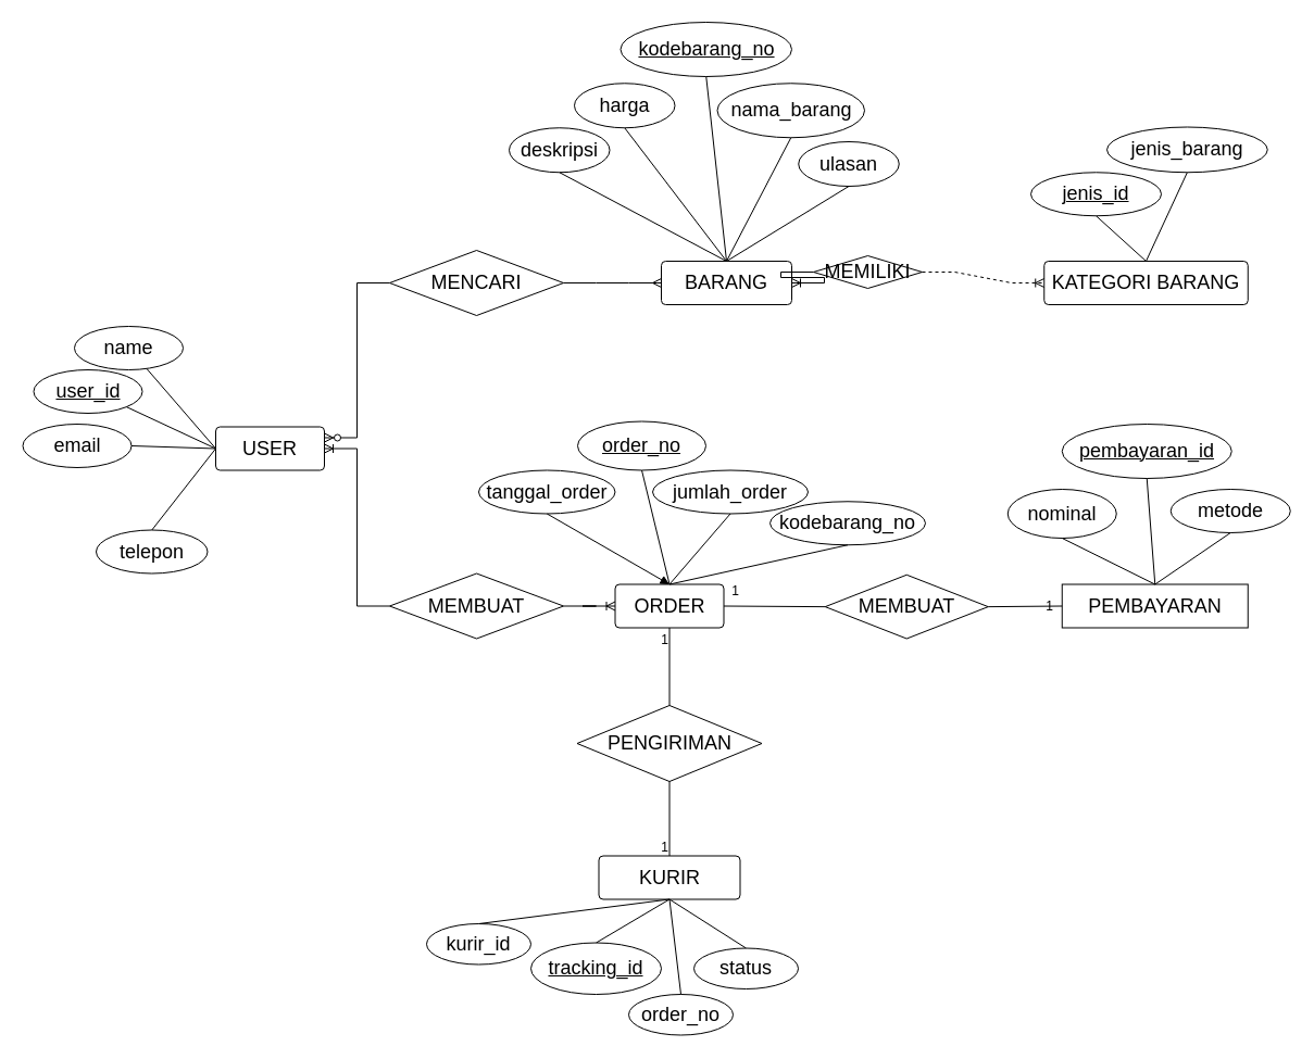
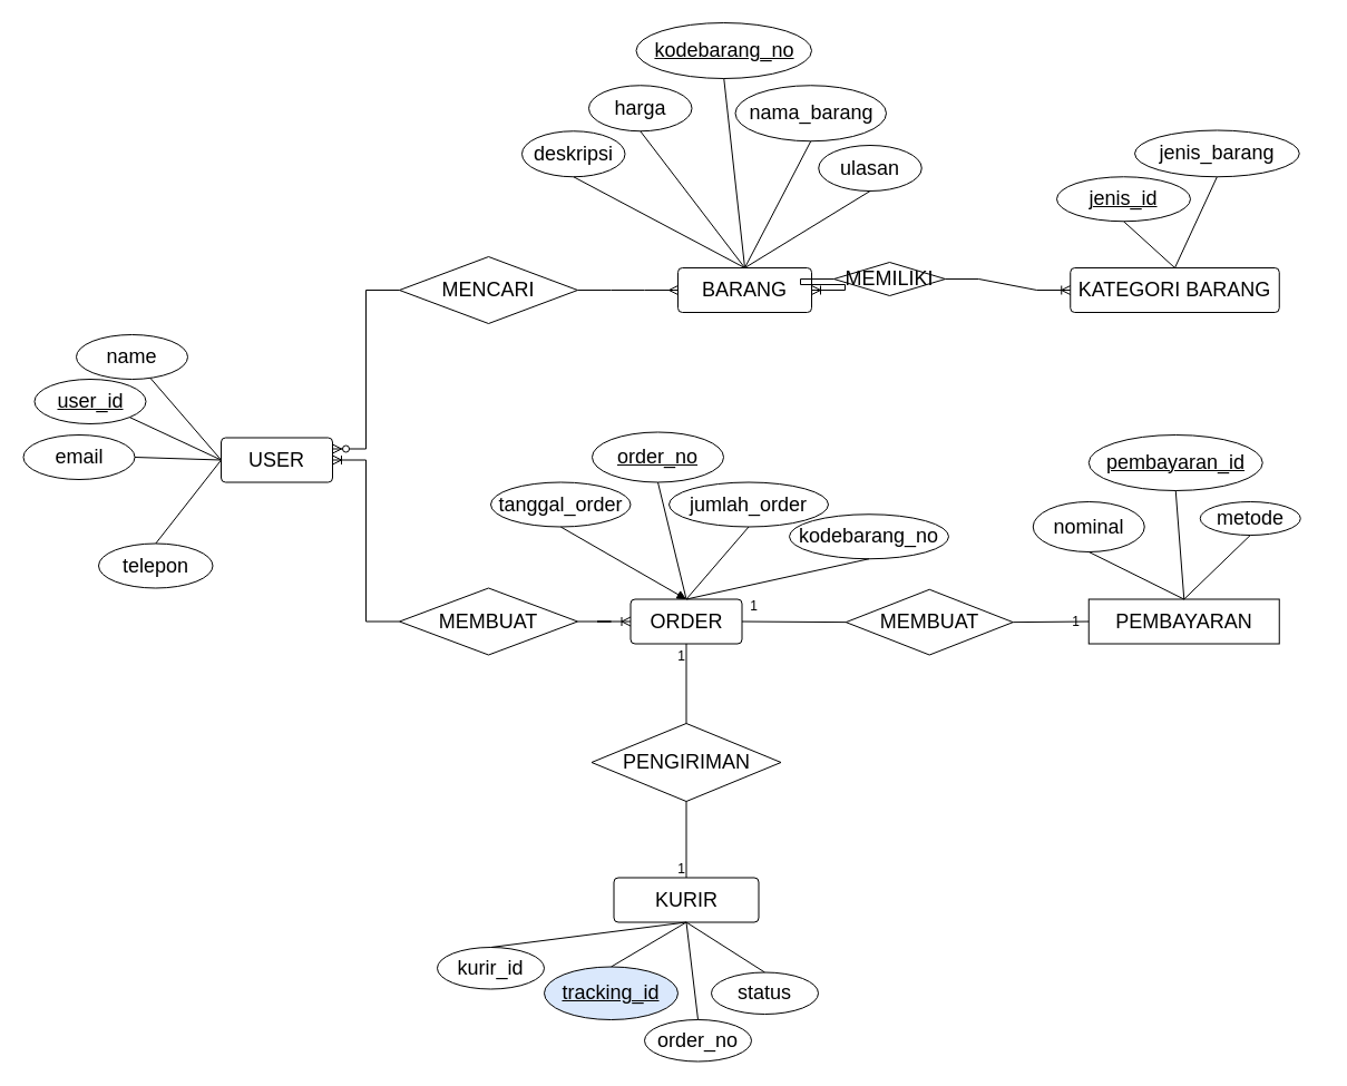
  <mxCell id="0" />
  <mxCell id="1" parent="0" />
  <mxCell id="2" value="&lt;span style=&quot;font-size: 18px;&quot;&gt;telepon&lt;/span&gt;" style="ellipse;whiteSpace=wrap;html=1;" parent="1" vertex="1"><mxGeometry x="88" y="487.5" width="102.5" height="40" as="geometry" /></mxCell>
  <mxCell id="3" value="&lt;span style=&quot;font-size: 18px;&quot;&gt;PENGIRIMAN&lt;/span&gt;" style="rhombus;whiteSpace=wrap;html=1;" parent="1" vertex="1"><mxGeometry x="530.5" y="649" width="170" height="70" as="geometry" /></mxCell>
  <mxCell id="4" value="&lt;font style=&quot;font-size: 18px;&quot;&gt;order_no&lt;/font&gt;" style="ellipse;whiteSpace=wrap;html=1;shadow=0;fontStyle=4" parent="1" vertex="1"><mxGeometry x="531" y="387.5" width="118" height="45" as="geometry" /></mxCell>
  <mxCell id="5" value="&lt;span style=&quot;font-size: 18px;&quot;&gt;jumlah_order&lt;/span&gt;" style="ellipse;whiteSpace=wrap;html=1;" parent="1" vertex="1"><mxGeometry x="600" y="432.5" width="143" height="40" as="geometry" /></mxCell>
  <mxCell id="6" value="&lt;font style=&quot;font-size: 18px;&quot;&gt;tanggal_order&lt;/font&gt;" style="ellipse;whiteSpace=wrap;html=1;" parent="1" vertex="1"><mxGeometry x="440" y="432.5" width="125.5" height="40" as="geometry" /></mxCell>
  <mxCell id="7" value="&lt;span style=&quot;font-size: 18px;&quot;&gt;MEMBUAT&lt;/span&gt;" style="rhombus;whiteSpace=wrap;html=1;" parent="1" vertex="1"><mxGeometry x="358" y="527.5" width="160" height="60" as="geometry" /></mxCell>
  <mxCell id="8" value="&lt;span style=&quot;font-size: 18px;&quot;&gt;pembayaran_id&lt;/span&gt;" style="ellipse;whiteSpace=wrap;html=1;shadow=0;fontStyle=4" parent="1" vertex="1"><mxGeometry x="976.75" y="390" width="156" height="50" as="geometry" /></mxCell>
  <mxCell id="9" value="&lt;span style=&quot;font-size: 18px;&quot;&gt;nominal&lt;/span&gt;" style="ellipse;whiteSpace=wrap;html=1;shadow=0;" parent="1" vertex="1"><mxGeometry x="926.75" y="450" width="100" height="45" as="geometry" /></mxCell>
- <mxCell id="10" value="&lt;span style=&quot;font-size: 18px;&quot;&gt;metode&lt;/span&gt;" style="ellipse;whiteSpace=wrap;html=1;shadow=0;" parent="1" vertex="1"><mxGeometry x="1076.75" y="450" width="110" height="40" as="geometry" /></mxCell>
+ <mxCell id="10" value="&lt;span style=&quot;font-size: 18px;&quot;&gt;metode&lt;/span&gt;" style="ellipse;whiteSpace=wrap;html=1;shadow=0;" parent="1" vertex="1"><mxGeometry x="1076.75" y="450" width="90" height="30" as="geometry" /></mxCell>
  <mxCell id="11" value="&lt;font style=&quot;font-size: 18px;&quot;&gt;USER&lt;/font&gt;" style="rounded=1;arcSize=10;whiteSpace=wrap;html=1;align=center;" parent="1" vertex="1"><mxGeometry x="198" y="392.5" width="100" height="40" as="geometry" /></mxCell>
  <mxCell id="12" value="&lt;font style=&quot;font-size: 18px;&quot;&gt;name&lt;/font&gt;" style="ellipse;whiteSpace=wrap;html=1;align=center;" parent="1" vertex="1"><mxGeometry x="68" y="300" width="100" height="40" as="geometry" /></mxCell>
  <mxCell id="13" value="&lt;span style=&quot;font-size: 18px;&quot;&gt;email&lt;/span&gt;" style="ellipse;whiteSpace=wrap;html=1;align=center;" parent="1" vertex="1"><mxGeometry x="20.5" y="390" width="100" height="40" as="geometry" /></mxCell>
  <mxCell id="14" value="&lt;span style=&quot;font-size: 18px;&quot;&gt;&lt;u&gt;user_id&lt;/u&gt;&lt;/span&gt;" style="ellipse;whiteSpace=wrap;html=1;align=center;" parent="1" vertex="1"><mxGeometry x="30.5" y="340" width="100" height="40" as="geometry" /></mxCell>
  <mxCell id="15" value="&lt;font style=&quot;font-size: 18px;&quot;&gt;ORDER&lt;/font&gt;" style="rounded=1;arcSize=10;whiteSpace=wrap;html=1;align=center;" parent="1" vertex="1"><mxGeometry x="565.5" y="537.5" width="100" height="40" as="geometry" /></mxCell>
  <mxCell id="16" value="&lt;span style=&quot;font-size: 18px;&quot;&gt;PEMBAYARAN&lt;/span&gt;" style="arcSize=10;whiteSpace=wrap;html=1;align=center;rounded=0;" parent="1" vertex="1"><mxGeometry x="976.75" y="537.5" width="171" height="40" as="geometry" /></mxCell>
  <mxCell id="17" value="&lt;span style=&quot;font-size: 18px;&quot;&gt;MEMBUAT&lt;/span&gt;" style="rhombus;whiteSpace=wrap;html=1;" parent="1" vertex="1"><mxGeometry x="758.75" y="528.75" width="150" height="58.75" as="geometry" /></mxCell>
  <mxCell id="18" value="&lt;span style=&quot;font-size: 18px;&quot;&gt;BARANG&lt;/span&gt;" style="rounded=1;arcSize=10;whiteSpace=wrap;html=1;align=center;" parent="1" vertex="1"><mxGeometry x="608" y="240" width="120" height="40" as="geometry" /></mxCell>
  <mxCell id="19" value="&lt;span style=&quot;font-size: 18px;&quot;&gt;nama_barang&lt;/span&gt;" style="ellipse;whiteSpace=wrap;html=1;shadow=0;fontStyle=0" parent="1" vertex="1"><mxGeometry x="659.5" y="76.25" width="135.5" height="50" as="geometry" /></mxCell>
  <mxCell id="20" value="&lt;span style=&quot;font-size: 18px;&quot;&gt;kodebarang_no&lt;/span&gt;" style="ellipse;whiteSpace=wrap;html=1;shadow=0;fontStyle=4" parent="1" vertex="1"><mxGeometry x="570.5" y="20" width="157.5" height="50" as="geometry" /></mxCell>
  <mxCell id="21" value="&lt;span style=&quot;font-size: 18px;&quot;&gt;harga&lt;/span&gt;" style="ellipse;whiteSpace=wrap;html=1;shadow=0;fontStyle=0" parent="1" vertex="1"><mxGeometry x="528" y="76.25" width="92.5" height="41" as="geometry" /></mxCell>
  <mxCell id="22" value="&lt;span style=&quot;font-size: 18px;&quot;&gt;KATEGORI BARANG&lt;/span&gt;" style="rounded=1;arcSize=10;whiteSpace=wrap;html=1;align=center;" parent="1" vertex="1"><mxGeometry x="960.25" y="240" width="187.5" height="40" as="geometry" /></mxCell>
  <mxCell id="23" value="&lt;span style=&quot;font-size: 18px;&quot;&gt;jenis_barang&lt;/span&gt;" style="ellipse;whiteSpace=wrap;html=1;shadow=0;fontStyle=0" parent="1" vertex="1"><mxGeometry x="1018" y="116.5" width="147.75" height="41.75" as="geometry" /></mxCell>
  <mxCell id="24" value="&lt;span style=&quot;font-size: 18px;&quot;&gt;KURIR&lt;/span&gt;" style="rounded=1;arcSize=10;whiteSpace=wrap;html=1;align=center;" parent="1" vertex="1"><mxGeometry x="550.5" y="787.5" width="130" height="40" as="geometry" /></mxCell>
- <mxCell id="25" value="&lt;span style=&quot;font-size: 18px;&quot;&gt;tracking_id&lt;/span&gt;" style="ellipse;whiteSpace=wrap;html=1;fontStyle=4" parent="1" vertex="1"><mxGeometry x="488" y="867.5" width="120" height="47.5" as="geometry" /></mxCell>
+ <mxCell id="25" value="&lt;span style=&quot;font-size: 18px;&quot;&gt;tracking_id&lt;/span&gt;" style="ellipse;whiteSpace=wrap;html=1;fontStyle=4;fillColor=#dae8fc;" parent="1" vertex="1"><mxGeometry x="488" y="867.5" width="120" height="47.5" as="geometry" /></mxCell>
  <mxCell id="26" value="&lt;font style=&quot;font-size: 18px;&quot;&gt;order_no&lt;/font&gt;" style="ellipse;whiteSpace=wrap;html=1;shadow=0;fontStyle=0" parent="1" vertex="1"><mxGeometry x="578" y="915" width="96" height="37.5" as="geometry" /></mxCell>
  <mxCell id="27" value="&lt;font style=&quot;font-size: 18px;&quot;&gt;status&lt;/font&gt;" style="ellipse;whiteSpace=wrap;html=1;shadow=0;fontStyle=0" parent="1" vertex="1"><mxGeometry x="638" y="872.5" width="96" height="37.5" as="geometry" /></mxCell>
  <mxCell id="28" value="" style="endArrow=none;html=1;rounded=0;entryX=0;entryY=0.5;entryDx=0;entryDy=0;exitX=1;exitY=1;exitDx=0;exitDy=0;" parent="1" source="14" target="11" edge="1"><mxGeometry relative="1" as="geometry"><mxPoint x="-22" y="450" as="sourcePoint" /><mxPoint x="138" y="450" as="targetPoint" /></mxGeometry></mxCell>
  <mxCell id="29" value="" style="endArrow=none;html=1;rounded=0;entryX=0;entryY=0.5;entryDx=0;entryDy=0;" parent="1" source="12" target="11" edge="1"><mxGeometry relative="1" as="geometry"><mxPoint x="213" y="370" as="sourcePoint" /><mxPoint x="218" y="410" as="targetPoint" /></mxGeometry></mxCell>
  <mxCell id="30" value="" style="endArrow=none;html=1;rounded=0;exitX=1;exitY=0.5;exitDx=0;exitDy=0;entryX=0;entryY=0.5;entryDx=0;entryDy=0;" parent="1" source="13" edge="1" target="11"><mxGeometry relative="1" as="geometry"><mxPoint x="88" y="410" as="sourcePoint" /><mxPoint x="208" y="400" as="targetPoint" /></mxGeometry></mxCell>
  <mxCell id="31" value="" style="endArrow=none;html=1;rounded=0;entryX=0;entryY=0.5;entryDx=0;entryDy=0;exitX=0.5;exitY=0;exitDx=0;exitDy=0;" parent="1" source="2" target="11" edge="1"><mxGeometry relative="1" as="geometry"><mxPoint x="-174" y="385" as="sourcePoint" /><mxPoint x="-14" y="385" as="targetPoint" /></mxGeometry></mxCell>
  <mxCell id="32" value="" style="endArrow=none;html=1;rounded=0;entryX=0.5;entryY=1;entryDx=0;entryDy=0;exitX=0.5;exitY=0;exitDx=0;exitDy=0;" parent="1" source="27" target="24" edge="1"><mxGeometry relative="1" as="geometry"><mxPoint x="633.25" y="726.25" as="sourcePoint" /><mxPoint x="793.25" y="726.25" as="targetPoint" /></mxGeometry></mxCell>
  <mxCell id="33" value="" style="endArrow=none;html=1;rounded=0;entryX=0.5;entryY=1;entryDx=0;entryDy=0;exitX=0.5;exitY=0;exitDx=0;exitDy=0;" parent="1" source="25" target="24" edge="1"><mxGeometry relative="1" as="geometry"><mxPoint x="531.25" y="774.25" as="sourcePoint" /><mxPoint x="573.25" y="819.25" as="targetPoint" /></mxGeometry></mxCell>
  <mxCell id="34" value="" style="endArrow=none;html=1;rounded=0;entryX=0.5;entryY=1;entryDx=0;entryDy=0;exitX=0.5;exitY=0;exitDx=0;exitDy=0;" parent="1" source="26" target="24" edge="1"><mxGeometry relative="1" as="geometry"><mxPoint x="497.25" y="817.25" as="sourcePoint" /><mxPoint x="573.25" y="819.25" as="targetPoint" /></mxGeometry></mxCell>
  <mxCell id="35" value="" style="endArrow=none;html=1;rounded=0;exitX=0.5;exitY=1;exitDx=0;exitDy=0;entryX=0.5;entryY=0;entryDx=0;entryDy=0;" parent="1" source="4" target="15" edge="1"><mxGeometry relative="1" as="geometry"><mxPoint x="722" y="532.5" as="sourcePoint" /><mxPoint x="640" y="555" as="targetPoint" /></mxGeometry></mxCell>
  <mxCell id="36" value="" style="endArrow=none;html=1;rounded=0;entryX=0.5;entryY=0;entryDx=0;entryDy=0;exitX=0.5;exitY=1;exitDx=0;exitDy=0;" parent="1" source="5" target="15" edge="1"><mxGeometry relative="1" as="geometry"><mxPoint x="768" y="543" as="sourcePoint" /><mxPoint x="650" y="569.5" as="targetPoint" /></mxGeometry></mxCell>
  <mxCell id="37" value="" style="endArrow=block;html=1;rounded=0;entryX=0.5;entryY=0;entryDx=0;entryDy=0;exitX=0.5;exitY=1;exitDx=0;exitDy=0;" parent="1" source="6" target="15" edge="1"><mxGeometry relative="1" as="geometry"><mxPoint x="790" y="568" as="sourcePoint" /><mxPoint x="650" y="568" as="targetPoint" /></mxGeometry></mxCell>
  <mxCell id="38" value="" style="endArrow=none;html=1;rounded=0;entryX=0.5;entryY=0;entryDx=0;entryDy=0;exitX=0.5;exitY=1;exitDx=0;exitDy=0;" parent="1" source="9" target="16" edge="1"><mxGeometry relative="1" as="geometry"><mxPoint x="954.75" y="616.25" as="sourcePoint" /><mxPoint x="1022.75" y="586.25" as="targetPoint" /></mxGeometry></mxCell>
  <mxCell id="39" value="" style="endArrow=none;html=1;rounded=0;entryX=0.5;entryY=1;entryDx=0;entryDy=0;exitX=0.5;exitY=0;exitDx=0;exitDy=0;" parent="1" source="16" target="8" edge="1"><mxGeometry relative="1" as="geometry"><mxPoint x="976.75" y="560" as="sourcePoint" /><mxPoint x="1032.75" y="596.25" as="targetPoint" /></mxGeometry></mxCell>
  <mxCell id="40" value="" style="endArrow=none;html=1;rounded=0;entryX=0.5;entryY=1;entryDx=0;entryDy=0;exitX=0.5;exitY=0;exitDx=0;exitDy=0;" parent="1" source="16" target="10" edge="1"><mxGeometry relative="1" as="geometry"><mxPoint x="1086.75" y="629" as="sourcePoint" /><mxPoint x="1012.75" y="629" as="targetPoint" /></mxGeometry></mxCell>
  <mxCell id="41" value="" style="endArrow=none;html=1;rounded=0;exitX=0.5;exitY=0;exitDx=0;exitDy=0;entryX=0.5;entryY=1;entryDx=0;entryDy=0;" parent="1" source="18" target="19" edge="1"><mxGeometry relative="1" as="geometry"><mxPoint x="698.25" y="311.5" as="sourcePoint" /><mxPoint x="858.25" y="311.5" as="targetPoint" /></mxGeometry></mxCell>
  <mxCell id="42" value="" style="endArrow=none;html=1;rounded=0;exitX=0.5;exitY=0;exitDx=0;exitDy=0;entryX=0.5;entryY=1;entryDx=0;entryDy=0;" parent="1" source="18" target="20" edge="1"><mxGeometry relative="1" as="geometry"><mxPoint x="703.25" y="331.5" as="sourcePoint" /><mxPoint x="820.25" y="303.5" as="targetPoint" /></mxGeometry></mxCell>
  <mxCell id="43" value="" style="endArrow=none;html=1;rounded=0;exitX=0.5;exitY=0;exitDx=0;exitDy=0;entryX=0.5;entryY=1;entryDx=0;entryDy=0;" parent="1" source="18" target="21" edge="1"><mxGeometry relative="1" as="geometry"><mxPoint x="703.25" y="331.5" as="sourcePoint" /><mxPoint x="777.25" y="336.5" as="targetPoint" /></mxGeometry></mxCell>
  <mxCell id="44" value="&lt;span style=&quot;font-size: 18px;&quot;&gt;jenis_id&lt;/span&gt;" style="ellipse;whiteSpace=wrap;html=1;shadow=0;fontStyle=4" parent="1" vertex="1"><mxGeometry x="948" y="158.25" width="120" height="40" as="geometry" /></mxCell>
  <mxCell id="45" value="" style="endArrow=none;html=1;rounded=0;exitX=0.5;exitY=1;exitDx=0;exitDy=0;entryX=0.5;entryY=0;entryDx=0;entryDy=0;" parent="1" source="44" target="22" edge="1"><mxGeometry relative="1" as="geometry"><mxPoint x="-797.25" y="1213" as="sourcePoint" /><mxPoint x="-637.25" y="1213" as="targetPoint" /><Array as="points" /></mxGeometry></mxCell>
  <mxCell id="46" value="" style="endArrow=none;html=1;rounded=0;exitX=0.5;exitY=1;exitDx=0;exitDy=0;entryX=0.5;entryY=0;entryDx=0;entryDy=0;" parent="1" source="23" target="22" edge="1"><mxGeometry relative="1" as="geometry"><mxPoint x="-849.25" y="1243" as="sourcePoint" /><mxPoint x="-796.25" y="1253" as="targetPoint" /></mxGeometry></mxCell>
  <mxCell id="47" value="" style="edgeStyle=entityRelationEdgeStyle;fontSize=12;html=1;endArrow=ERoneToMany;rounded=0;exitX=1;exitY=0.5;exitDx=0;exitDy=0;entryX=0;entryY=0.5;entryDx=0;entryDy=0;" parent="1" source="7" target="15" edge="1"><mxGeometry width="100" height="100" relative="1" as="geometry"><mxPoint x="508" y="557.5" as="sourcePoint" /><mxPoint x="528" y="607.5" as="targetPoint" /></mxGeometry></mxCell>
  <mxCell id="48" value="" style="edgeStyle=entityRelationEdgeStyle;fontSize=12;html=1;endArrow=ERoneToMany;rounded=0;exitX=0;exitY=0.5;exitDx=0;exitDy=0;entryX=1;entryY=0.5;entryDx=0;entryDy=0;" parent="1" source="7" target="11" edge="1"><mxGeometry width="100" height="100" relative="1" as="geometry"><mxPoint x="338" y="460" as="sourcePoint" /><mxPoint x="308" y="470" as="targetPoint" /><Array as="points"><mxPoint x="348" y="420" /><mxPoint x="338" y="460" /><mxPoint x="298" y="420" /></Array></mxGeometry></mxCell>
  <mxCell id="49" value="" style="endArrow=none;html=1;rounded=0;exitX=0.5;exitY=1;exitDx=0;exitDy=0;entryX=0.5;entryY=0;entryDx=0;entryDy=0;" parent="1" source="3" target="24" edge="1"><mxGeometry relative="1" as="geometry"><mxPoint x="448" y="737.5" as="sourcePoint" /><mxPoint x="608" y="737.5" as="targetPoint" /></mxGeometry></mxCell>
  <mxCell id="50" value="1" style="resizable=0;html=1;whiteSpace=wrap;align=right;verticalAlign=bottom;" parent="49" connectable="0" vertex="1"><mxGeometry x="1" relative="1" as="geometry" /></mxCell>
  <mxCell id="51" value="" style="endArrow=none;html=1;rounded=0;exitX=0.5;exitY=0;exitDx=0;exitDy=0;entryX=0.5;entryY=1;entryDx=0;entryDy=0;" parent="1" source="3" target="15" edge="1"><mxGeometry relative="1" as="geometry"><mxPoint x="518" y="657.5" as="sourcePoint" /><mxPoint x="678" y="657.5" as="targetPoint" /></mxGeometry></mxCell>
  <mxCell id="52" value="1" style="resizable=0;html=1;whiteSpace=wrap;align=right;verticalAlign=bottom;" parent="51" connectable="0" vertex="1"><mxGeometry x="1" relative="1" as="geometry"><mxPoint y="20" as="offset" /></mxGeometry></mxCell>
  <mxCell id="53" value="" style="endArrow=none;html=1;rounded=0;exitX=1;exitY=0.5;exitDx=0;exitDy=0;entryX=0;entryY=0.5;entryDx=0;entryDy=0;" parent="1" source="17" target="16" edge="1"><mxGeometry relative="1" as="geometry"><mxPoint x="923.25" y="606.875" as="sourcePoint" /><mxPoint x="671.25" y="672.5" as="targetPoint" /></mxGeometry></mxCell>
  <mxCell id="54" value="1" style="resizable=0;html=1;whiteSpace=wrap;align=right;verticalAlign=bottom;" parent="53" connectable="0" vertex="1"><mxGeometry x="1" relative="1" as="geometry"><mxPoint x="-7" y="8" as="offset" /></mxGeometry></mxCell>
  <mxCell id="55" value="" style="endArrow=none;html=1;rounded=0;exitX=0;exitY=0.5;exitDx=0;exitDy=0;entryX=1;entryY=0.5;entryDx=0;entryDy=0;" parent="1" source="17" target="15" edge="1"><mxGeometry relative="1" as="geometry"><mxPoint x="888" y="531.5" as="sourcePoint" /><mxPoint x="945" y="495.5" as="targetPoint" /></mxGeometry></mxCell>
  <mxCell id="56" value="1" style="resizable=0;html=1;whiteSpace=wrap;align=right;verticalAlign=bottom;" parent="55" connectable="0" vertex="1"><mxGeometry x="1" relative="1" as="geometry"><mxPoint x="15" y="-6" as="offset" /></mxGeometry></mxCell>
  <mxCell id="57" value="&lt;span style=&quot;font-size: 18px;&quot;&gt;MEMILIKI&lt;/span&gt;" style="rhombus;whiteSpace=wrap;html=1;" parent="1" vertex="1"><mxGeometry x="748" y="235" width="100" height="30" as="geometry" /></mxCell>
- <mxCell id="58" value="" style="edgeStyle=entityRelationEdgeStyle;fontSize=12;html=1;endArrow=ERoneToMany;rounded=0;entryX=0;entryY=0.5;entryDx=0;entryDy=0;exitX=1;exitY=0.5;exitDx=0;exitDy=0;dashed=1;" parent="1" source="57" target="22" edge="1"><mxGeometry width="100" height="100" relative="1" as="geometry"><mxPoint x="921.75" y="235" as="sourcePoint" /><mxPoint x="831.75" y="225" as="targetPoint" /></mxGeometry></mxCell>
+ <mxCell id="58" value="" style="edgeStyle=entityRelationEdgeStyle;fontSize=12;html=1;endArrow=ERoneToMany;rounded=0;entryX=0;entryY=0.5;entryDx=0;entryDy=0;exitX=1;exitY=0.5;exitDx=0;exitDy=0;" parent="1" source="57" target="22" edge="1"><mxGeometry width="100" height="100" relative="1" as="geometry"><mxPoint x="921.75" y="235" as="sourcePoint" /><mxPoint x="831.75" y="225" as="targetPoint" /></mxGeometry></mxCell>
  <mxCell id="59" value="" style="edgeStyle=entityRelationEdgeStyle;fontSize=12;html=1;endArrow=ERoneToMany;rounded=0;entryX=1;entryY=0.5;entryDx=0;entryDy=0;exitX=0;exitY=0.5;exitDx=0;exitDy=0;" parent="1" source="57" target="18" edge="1"><mxGeometry width="100" height="100" relative="1" as="geometry"><mxPoint x="841.75" y="325" as="sourcePoint" /><mxPoint x="941.75" y="225" as="targetPoint" /></mxGeometry></mxCell>
  <mxCell id="60" value="&lt;span style=&quot;font-size: 18px;&quot;&gt;MENCARI&lt;/span&gt;" style="rhombus;whiteSpace=wrap;html=1;" vertex="1" parent="1"><mxGeometry x="358" y="230" width="160" height="60" as="geometry" /></mxCell>
  <mxCell id="61" value="&lt;span style=&quot;font-size: 18px;&quot;&gt;deskripsi&lt;/span&gt;" style="ellipse;whiteSpace=wrap;html=1;shadow=0;fontStyle=0" vertex="1" parent="1"><mxGeometry x="468" y="117.25" width="92.5" height="41" as="geometry" /></mxCell>
  <mxCell id="62" value="" style="endArrow=none;html=1;rounded=0;exitX=0.5;exitY=0;exitDx=0;exitDy=0;entryX=0.5;entryY=1;entryDx=0;entryDy=0;" edge="1" parent="1" source="18" target="61"><mxGeometry relative="1" as="geometry"><mxPoint x="654" y="245" as="sourcePoint" /><mxPoint x="584" y="127" as="targetPoint" /></mxGeometry></mxCell>
  <mxCell id="63" value="&lt;span style=&quot;font-size: 18px;&quot;&gt;ulasan&lt;/span&gt;" style="ellipse;whiteSpace=wrap;html=1;shadow=0;fontStyle=0" vertex="1" parent="1"><mxGeometry x="734.25" y="130" width="92.5" height="41" as="geometry" /></mxCell>
  <mxCell id="64" value="" style="endArrow=none;html=1;rounded=0;exitX=0.5;exitY=0;exitDx=0;exitDy=0;entryX=0.5;entryY=1;entryDx=0;entryDy=0;" edge="1" parent="1" source="18" target="63"><mxGeometry relative="1" as="geometry"><mxPoint x="654" y="245" as="sourcePoint" /><mxPoint x="737" y="136" as="targetPoint" /></mxGeometry></mxCell>
  <mxCell id="65" value="&lt;span style=&quot;font-size: 18px;&quot;&gt;kurir_id&lt;/span&gt;" style="ellipse;whiteSpace=wrap;html=1;shadow=0;fontStyle=0" vertex="1" parent="1"><mxGeometry x="392" y="850" width="96" height="37.5" as="geometry" /></mxCell>
  <mxCell id="66" value="" style="endArrow=none;html=1;rounded=0;entryX=0.5;entryY=1;entryDx=0;entryDy=0;exitX=0.5;exitY=0;exitDx=0;exitDy=0;" edge="1" parent="1" source="65" target="24"><mxGeometry relative="1" as="geometry"><mxPoint x="558" y="878" as="sourcePoint" /><mxPoint x="626" y="838" as="targetPoint" /></mxGeometry></mxCell>
  <mxCell id="67" value="&lt;span style=&quot;font-size: 18px;&quot;&gt;kodebarang_no&lt;/span&gt;" style="ellipse;whiteSpace=wrap;html=1;" vertex="1" parent="1"><mxGeometry x="708" y="461.25" width="143" height="40" as="geometry" /></mxCell>
  <mxCell id="68" value="" style="endArrow=none;html=1;rounded=0;entryX=0.5;entryY=0;entryDx=0;entryDy=0;exitX=0.5;exitY=1;exitDx=0;exitDy=0;" edge="1" parent="1" source="67" target="15"><mxGeometry relative="1" as="geometry"><mxPoint x="681" y="483" as="sourcePoint" /><mxPoint x="626" y="548" as="targetPoint" /></mxGeometry></mxCell>
  <mxCell id="69" value="" style="edgeStyle=entityRelationEdgeStyle;fontSize=12;html=1;endArrow=ERzeroToMany;endFill=1;rounded=0;entryX=1;entryY=0.25;entryDx=0;entryDy=0;exitX=0;exitY=0.5;exitDx=0;exitDy=0;" edge="1" parent="1" source="60" target="11"><mxGeometry width="100" height="100" relative="1" as="geometry"><mxPoint x="368" y="340" as="sourcePoint" /><mxPoint x="468" y="240" as="targetPoint" /></mxGeometry></mxCell>
  <mxCell id="70" value="" style="edgeStyle=entityRelationEdgeStyle;fontSize=12;html=1;endArrow=ERmany;rounded=0;exitX=1;exitY=0.5;exitDx=0;exitDy=0;entryX=0;entryY=0.5;entryDx=0;entryDy=0;" edge="1" parent="1" source="60" target="18"><mxGeometry width="100" height="100" relative="1" as="geometry"><mxPoint x="578" y="340" as="sourcePoint" /><mxPoint x="678" y="240" as="targetPoint" /></mxGeometry></mxCell>
